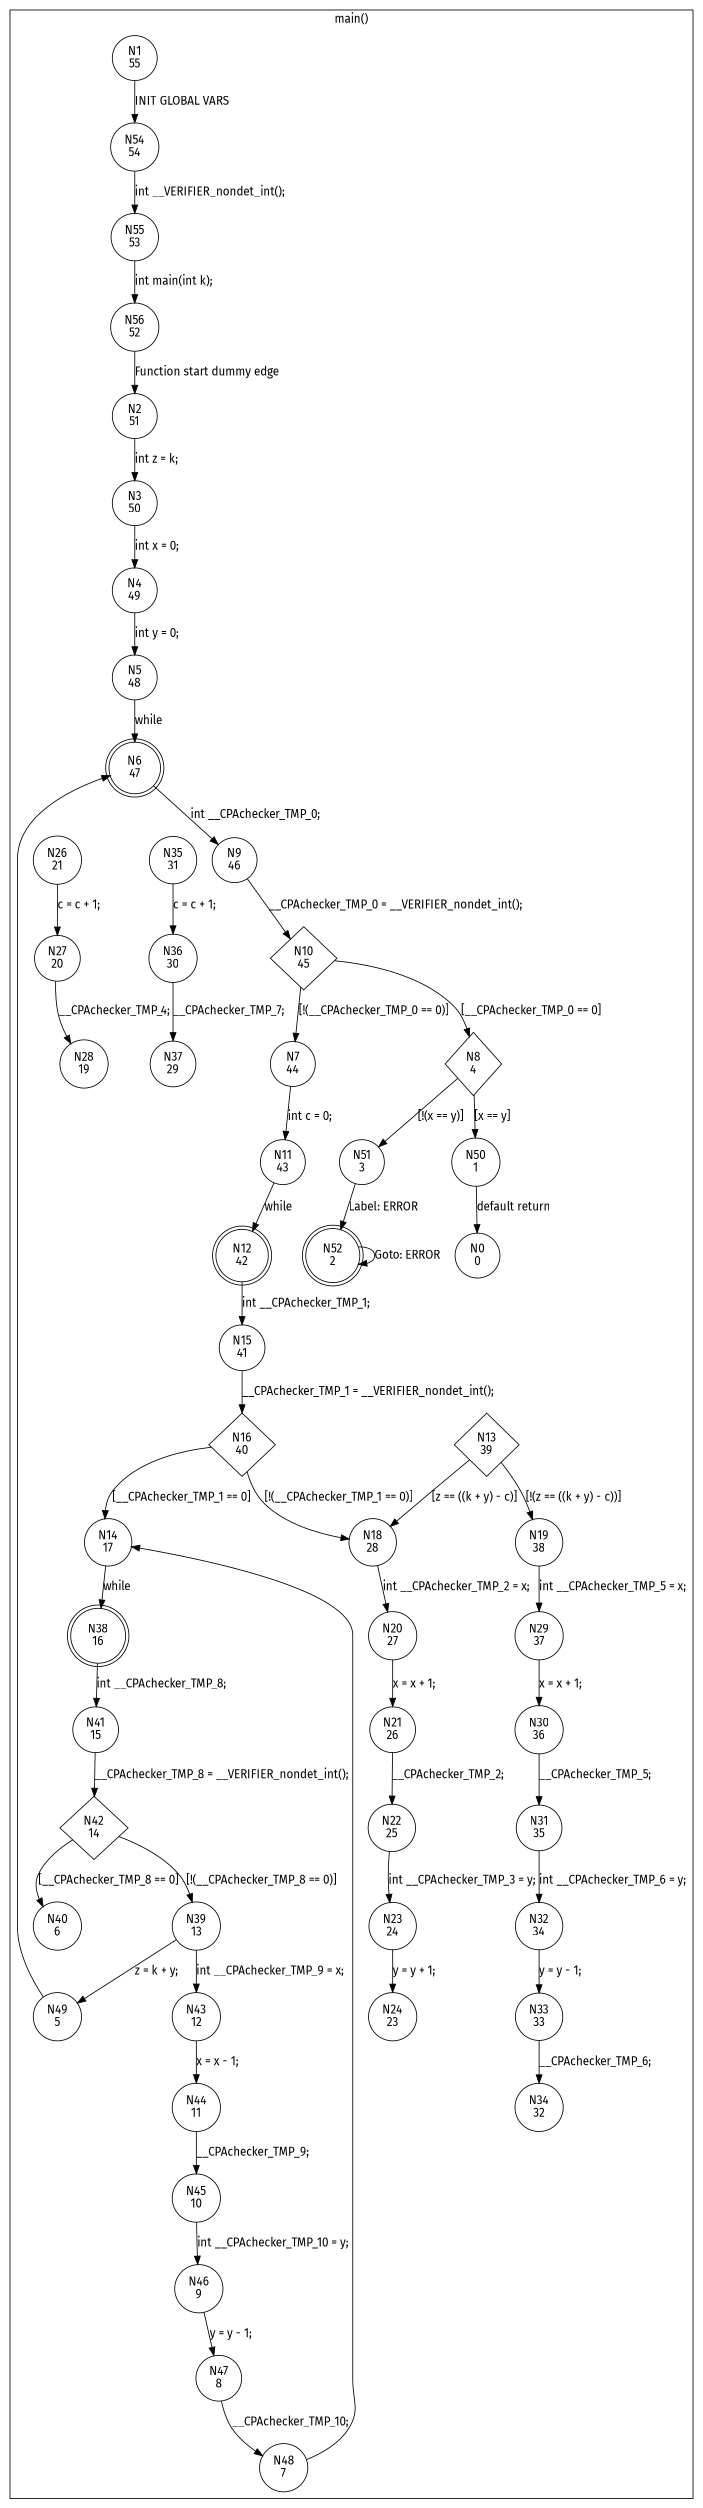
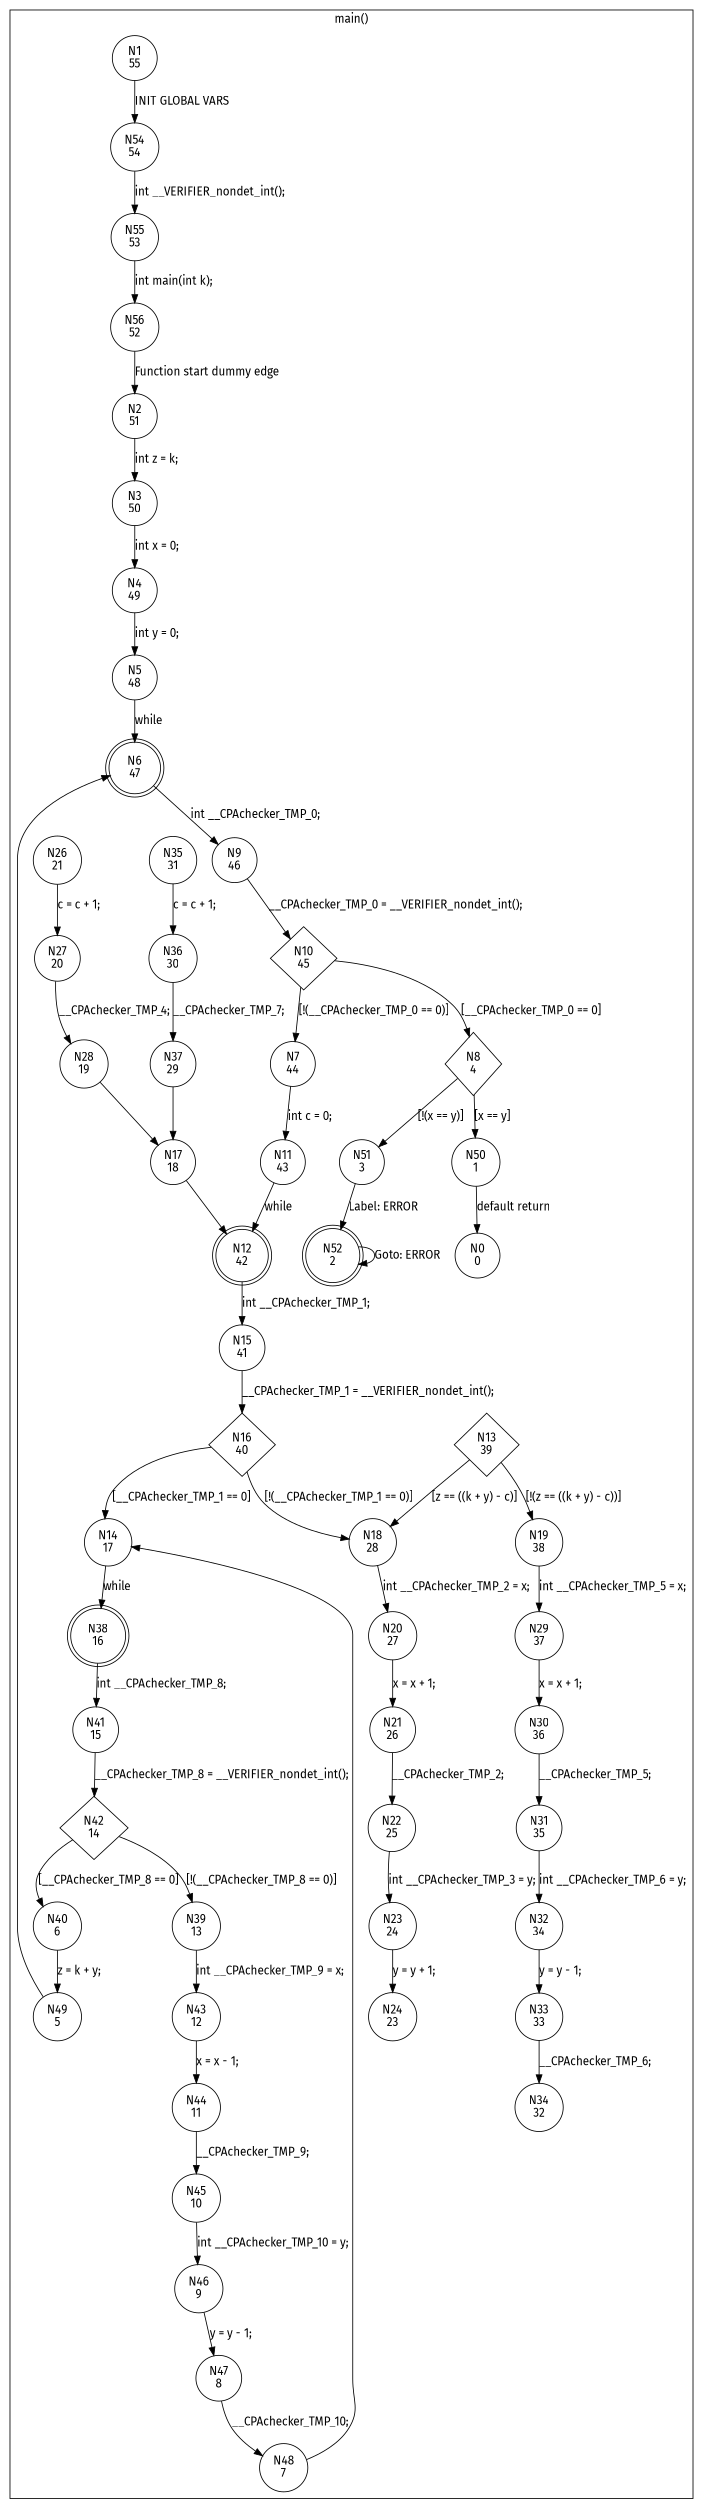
  digraph {
    fontname="Fira Sans"
    node [fontname="Fira Sans" shape=circle]
    edge [fontname="Fira Sans"]
    n1 [label="N1\n55"]
    n2 [label="N54\n54"]
    n3 [label="N55\n53"]
    n4 [label="N56\n52"]
    n5 [label="N2\n51"]
    n6 [label="N3\n50"]
    n7 [label="N4\n49"]
    n8 [label="N5\n48"]
    n9 [label="N6\n47" shape=doublecircle]
    n10 [label="N9\n46"]
    n11 [label="N10\n45" shape=diamond]
    n12 [label="N7\n44"]
    n13 [label="N8\n4" shape=diamond]
    n14 [label="N11\n43"]
    n15 [label="N12\n42" shape=doublecircle]
    n16 [label="N15\n41"]
    n17 [label="N16\n40" shape=diamond]
    n18 [label="N13\n39" shape=diamond]
    n19 [label="N14\n17"]
    n20 [label="N19\n38"]
    n21 [label="N18\n28"]
    n22 [label="N29\n37"]
    n23 [label="N30\n36"]
    n24 [label="N31\n35"]
    n25 [label="N32\n34"]
    n26 [label="N33\n33"]
    n27 [label="N34\n32"]
    n28 [label="N35\n31"]
    n29 [label="N36\n30"]
    n30 [label="N37\n29"]
+   n31 [label="N17\n18"]
    n32 [label="N20\n27"]
    n33 [label="N21\n26"]
    n34 [label="N22\n25"]
    n35 [label="N23\n24"]
    n36 [label="N24\n23"]
    n37 [label="N26\n21"]
    n38 [label="N27\n20"]
    n39 [label="N28\n19"]
    n40 [label="N38\n16" shape=doublecircle]
    n41 [label="N41\n15"]
    n42 [label="N42\n14" shape=diamond]
    n43 [label="N39\n13"]
    n44 [label="N40\n6"]
    n45 [label="N43\n12"]
    n46 [label="N44\n11"]
    n47 [label="N45\n10"]
    n48 [label="N46\n9"]
    n49 [label="N47\n8"]
    n50 [label="N48\n7"]
    n51 [label="N49\n5"]
    n52 [label="N51\n3"]
    n53 [label="N50\n1"]
    n54 [label="N52\n2" shape=doublecircle]
    n55 [label="N0\n0"]
    subgraph cluster_1 {
      label="main()"
      n1
      n2
      n3
      n4
      n5
      n6
      n7
      n8
      n9
      n10
      n11
      n12
      n13
      n14
      n15
      n16
      n17
      n18
      n19
      n20
      n21
      n22
      n23
      n24
      n25
      n26
      n27
      n28
      n29
      n30
+     n31
      n32
      n33
      n34
      n35
      n36
      n37
      n38
      n39
      n40
      n41
      n42
      n43
      n44
      n45
      n46
      n47
      n48
      n49
      n50
      n51
      n52
      n53
      n54
      n55
    }
    n1 -> n2 [label="INIT GLOBAL VARS"]
    n2 -> n3 [label="int __VERIFIER_nondet_int();"]
    n3 -> n4 [label="int main(int k);"]
    n4 -> n5 [label="Function start dummy edge"]
    n5 -> n6 [label="int z = k;"]
    n6 -> n7 [label="int x = 0;"]
    n7 -> n8 [label="int y = 0;"]
    n8 -> n9 [label=while]
    n9 -> n10 [label="int __CPAchecker_TMP_0;"]
    n10 -> n11 [label="__CPAchecker_TMP_0 = __VERIFIER_nondet_int();"]
    n11 -> n12 [label="[!(__CPAchecker_TMP_0 == 0)]"]
    n11 -> n13 [label="[__CPAchecker_TMP_0 == 0]"]
    n12 -> n14 [label="int c = 0;"]
    n13 -> n52 [label="[!(x == y)]"]
    n13 -> n53 [label="[x == y]"]
    n14 -> n15 [label=while]
    n15 -> n16 [label="int __CPAchecker_TMP_1;"]
    n16 -> n17 [label="__CPAchecker_TMP_1 = __VERIFIER_nondet_int();"]
    n17 -> n19 [label="[__CPAchecker_TMP_1 == 0]"]
    n17 -> n21 [label="[!(__CPAchecker_TMP_1 == 0)]"]
    n18 -> n20 [label="[!(z == ((k + y) - c))]"]
    n18 -> n21 [label="[z == ((k + y) - c)]"]
    n19 -> n40 [label=while]
    n20 -> n22 [label="int __CPAchecker_TMP_5 = x;"]
    n21 -> n32 [label="int __CPAchecker_TMP_2 = x;"]
    n22 -> n23 [label="x = x + 1;"]
    n23 -> n24 [label="__CPAchecker_TMP_5;"]
    n24 -> n25 [label="int __CPAchecker_TMP_6 = y;"]
    n25 -> n26 [label="y = y - 1;"]
    n26 -> n27 [label="__CPAchecker_TMP_6;"]
    n28 -> n29 [label="c = c + 1;"]
    n29 -> n30 [label="__CPAchecker_TMP_7;"]
+   n30 -> n31
+   n31 -> n15
    n32 -> n33 [label="x = x + 1;"]
    n33 -> n34 [label="__CPAchecker_TMP_2;"]
    n34 -> n35 [label="int __CPAchecker_TMP_3 = y;"]
    n35 -> n36 [label="y = y + 1;"]
    n37 -> n38 [label="c = c + 1;"]
    n38 -> n39 [label="__CPAchecker_TMP_4;"]
+   n39 -> n31
    n40 -> n41 [label="int __CPAchecker_TMP_8;"]
    n41 -> n42 [label="__CPAchecker_TMP_8 = __VERIFIER_nondet_int();"]
    n42 -> n43 [label="[!(__CPAchecker_TMP_8 == 0)]"]
    n42 -> n44 [label="[__CPAchecker_TMP_8 == 0]"]
    n43 -> n45 [label="int __CPAchecker_TMP_9 = x;"]
-   n43 -> n51 [label="z = k + y;"]
+   n44 -> n51 [label="z = k + y;"]
    n45 -> n46 [label="x = x - 1;"]
    n46 -> n47 [label="__CPAchecker_TMP_9;"]
    n47 -> n48 [label="int __CPAchecker_TMP_10 = y;"]
    n48 -> n49 [label="y = y - 1;"]
    n49 -> n50 [label="__CPAchecker_TMP_10;"]
    n50 -> n19
    n51 -> n9
    n52 -> n54 [label="Label: ERROR"]
    n53 -> n55 [label="default return"]
    n54 -> n54 [label="Goto: ERROR"]
  }
